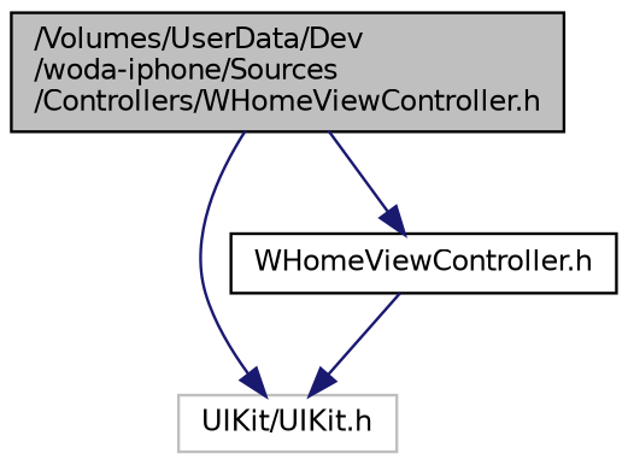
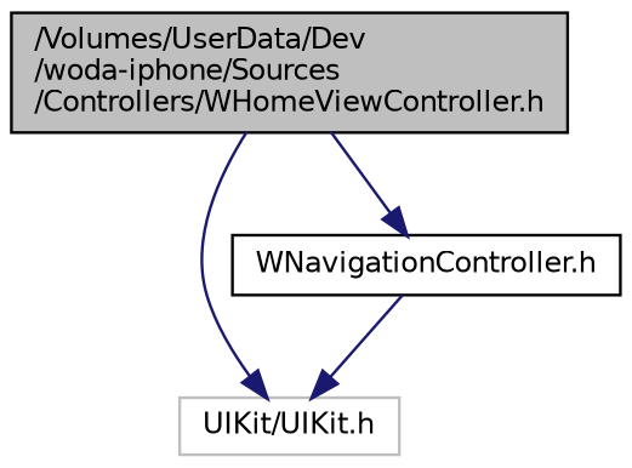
  digraph {
    node [color=black fillcolor=white fontname=Helvetica fontsize=10 shape=record style=filled]
    edge [color=midnightblue fontname=Helvetica fontsize=10 labelfontname=Helvetica labelfontsize=10 style=solid]
    n1 [fillcolor=grey75 fontcolor=black height=0.2 label="/Volumes/UserData/Dev\l/woda-iphone/Sources\l/Controllers/WHomeViewController.h" width=0.4]
    n2 [color=grey75 height=0.2 label="UIKit/UIKit.h" width=0.4]
-   n3 [height=0.2 label="WHomeViewController.h" width=0.4]
+   n3 [height=0.2 label="WNavigationController.h" width=0.4]
    n1 -> n2
    n1 -> n3
    n3 -> n2
  }
